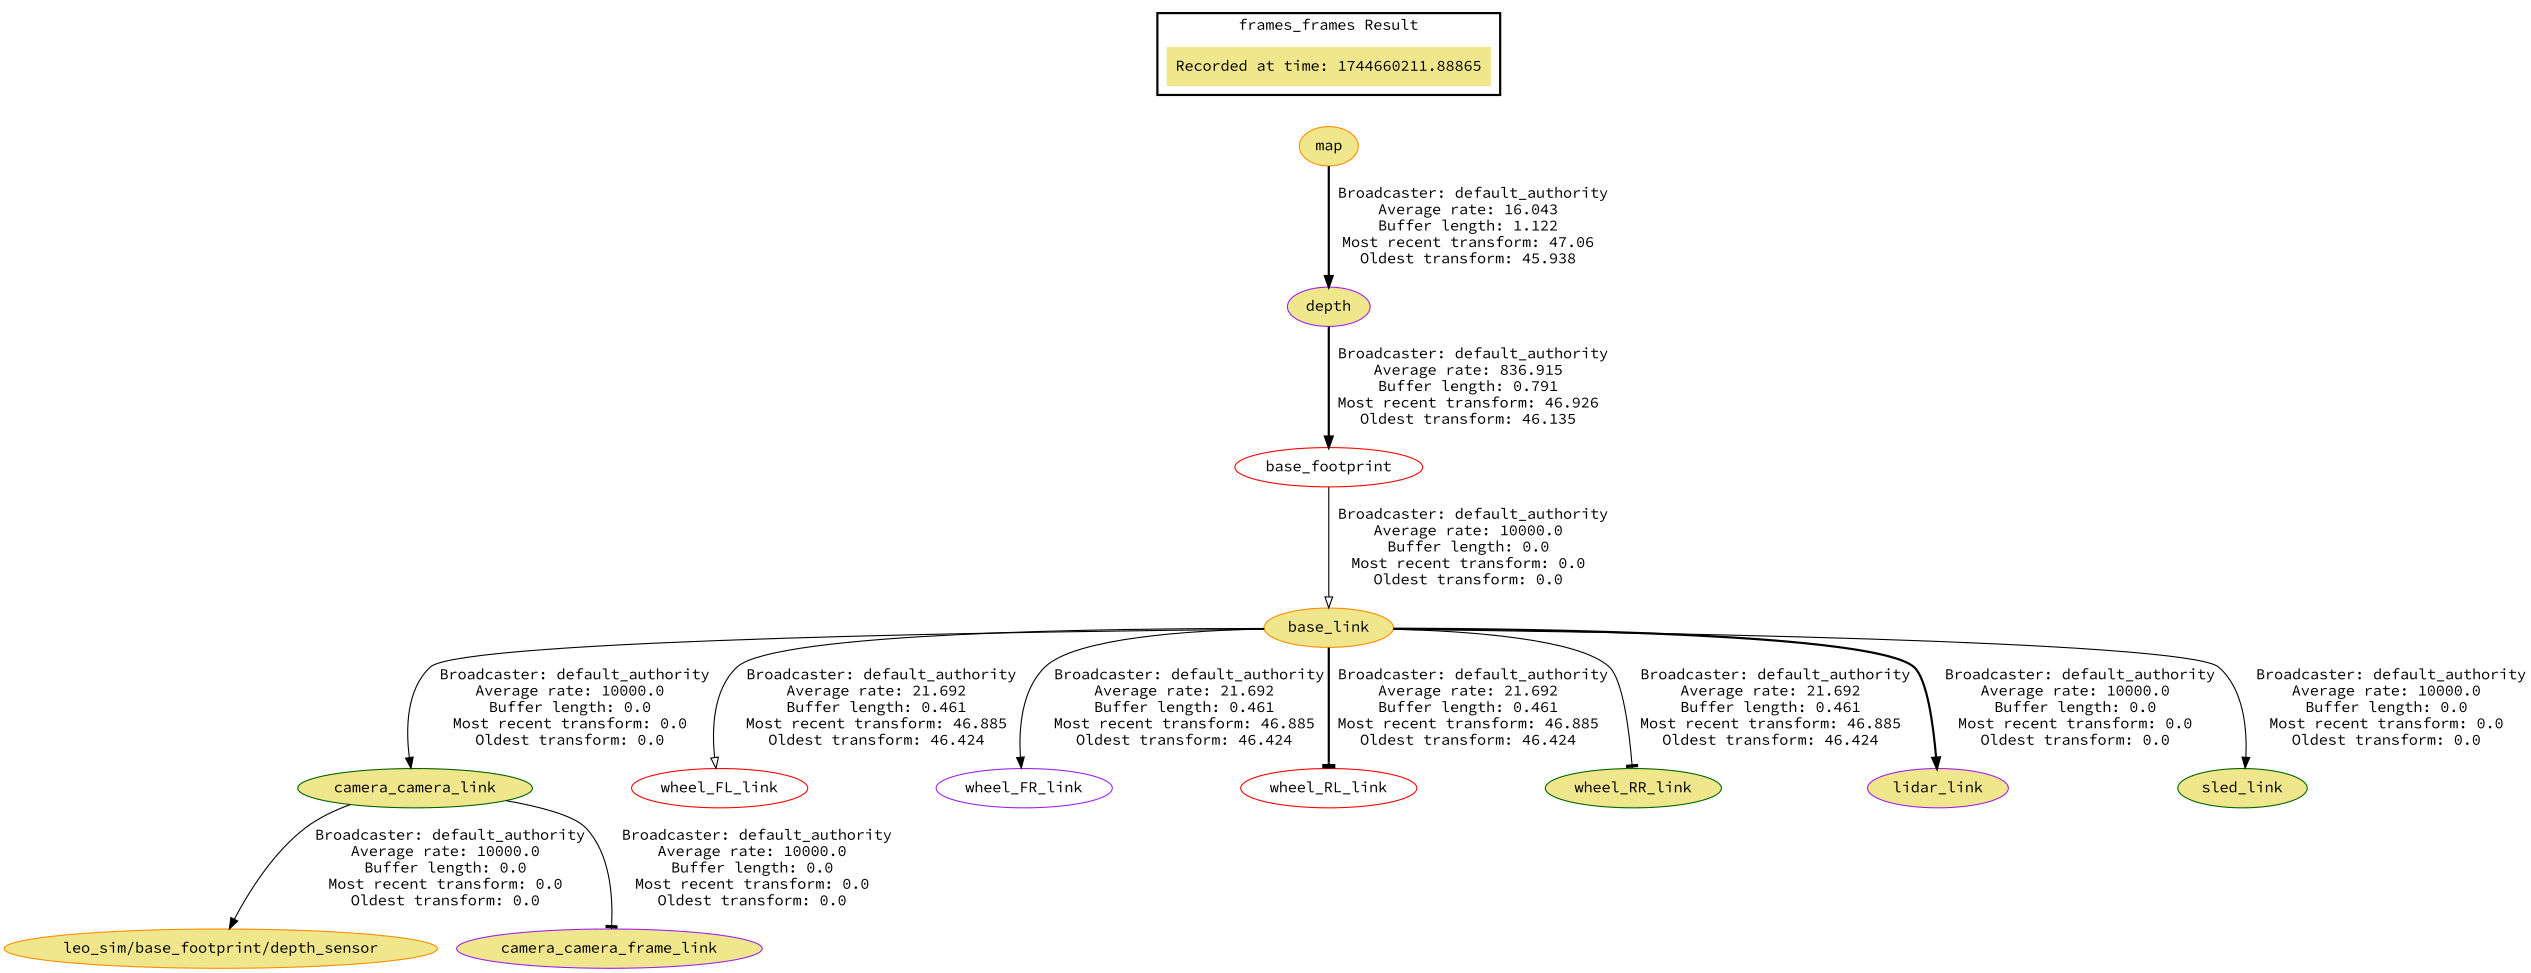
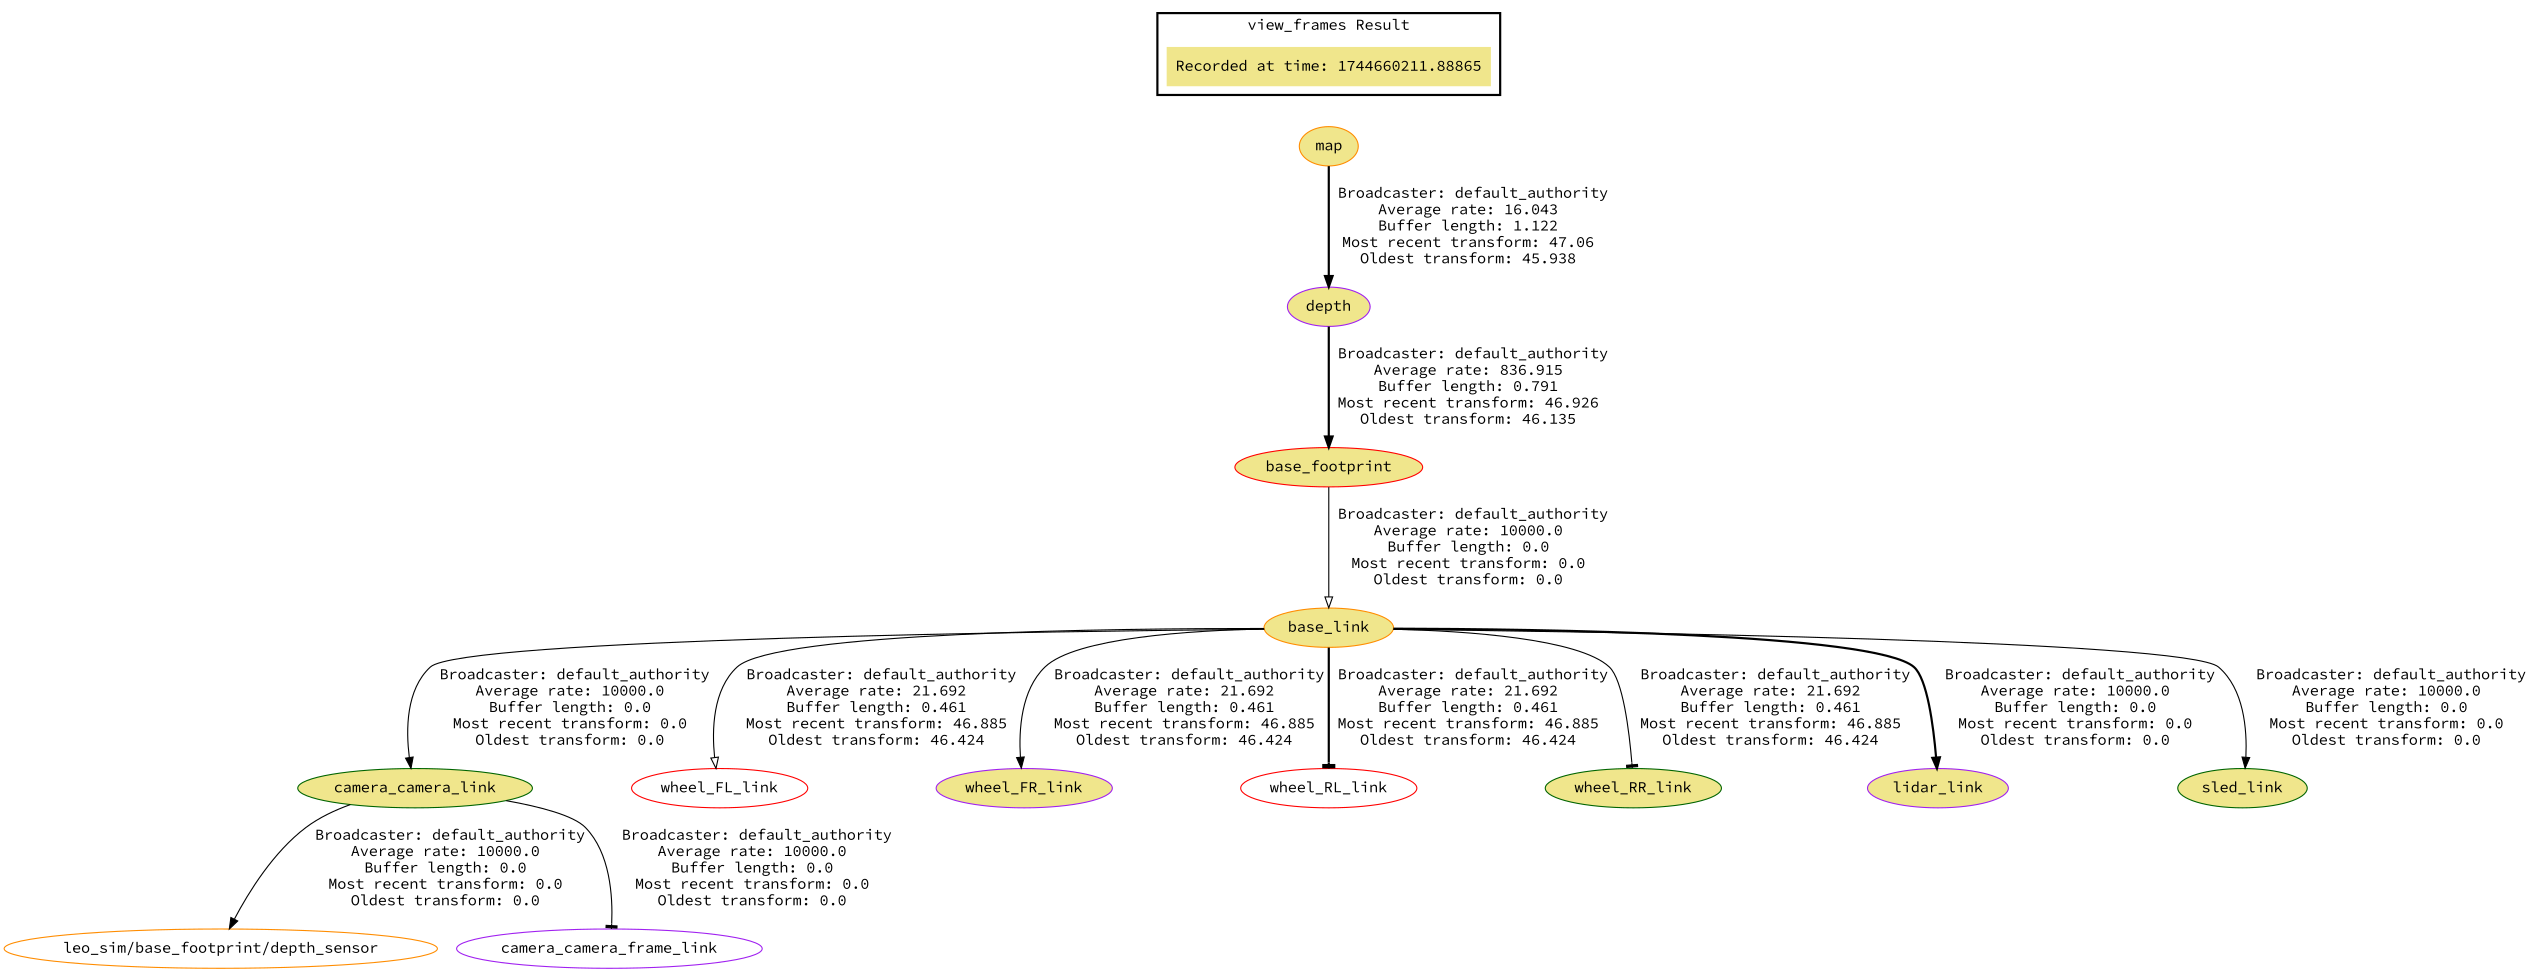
  digraph {
    fontname="Source Code Pro"
    node [color=darkgreen fillcolor=khaki fontname="Source Code Pro" style=filled]
    edge [fontname="Source Code Pro" style=solid arrowhead=normal]
    "Recorded at time: 1744660211.88865" [shape=plaintext]
    map [color=darkorange]
    n3 [color=purple label=depth]
-   base_footprint [color=red fillcolor=white]
+   base_footprint [color=red]
    base_link [color=darkorange]
-   "leo_sim/base_footprint/depth_sensor" [color=darkorange]
+   "leo_sim/base_footprint/depth_sensor" [color=darkorange fillcolor=white]
    camera_camera_link
-   camera_camera_frame_link [color=purple]
+   camera_camera_frame_link [color=purple fillcolor=white]
    wheel_FL_link [color=red fillcolor=white]
-   wheel_FR_link [color=purple fillcolor=white]
+   wheel_FR_link [color=purple]
    wheel_RL_link [color=red fillcolor=white]
    wheel_RR_link
    lidar_link [color=purple]
    sled_link
    subgraph cluster_1 {
      color=black
-     label="frames_frames Result"
+     label="view_frames Result"
      style=bold
      "Recorded at time: 1744660211.88865"
    }
    "Recorded at time: 1744660211.88865" -> map [style=invis arrowhead=""]
    map -> n3 [label=" Broadcaster: default_authority\nAverage rate: 16.043\nBuffer length: 1.122\nMost recent transform: 47.06\nOldest transform: 45.938\n" style=bold]
    n3 -> base_footprint [label=" Broadcaster: default_authority\nAverage rate: 836.915\nBuffer length: 0.791\nMost recent transform: 46.926\nOldest transform: 46.135\n" style=bold]
    base_footprint -> base_link [arrowhead=onormal label=" Broadcaster: default_authority\nAverage rate: 10000.0\nBuffer length: 0.0\nMost recent transform: 0.0\nOldest transform: 0.0\n"]
    base_link -> camera_camera_link [label=" Broadcaster: default_authority\nAverage rate: 10000.0\nBuffer length: 0.0\nMost recent transform: 0.0\nOldest transform: 0.0\n"]
    base_link -> wheel_FL_link [arrowhead=onormal label=" Broadcaster: default_authority\nAverage rate: 21.692\nBuffer length: 0.461\nMost recent transform: 46.885\nOldest transform: 46.424\n"]
    base_link -> wheel_FR_link [label=" Broadcaster: default_authority\nAverage rate: 21.692\nBuffer length: 0.461\nMost recent transform: 46.885\nOldest transform: 46.424\n"]
    base_link -> wheel_RL_link [arrowhead=tee label=" Broadcaster: default_authority\nAverage rate: 21.692\nBuffer length: 0.461\nMost recent transform: 46.885\nOldest transform: 46.424\n" style=bold]
    base_link -> wheel_RR_link [arrowhead=tee label=" Broadcaster: default_authority\nAverage rate: 21.692\nBuffer length: 0.461\nMost recent transform: 46.885\nOldest transform: 46.424\n"]
    base_link -> lidar_link [label=" Broadcaster: default_authority\nAverage rate: 10000.0\nBuffer length: 0.0\nMost recent transform: 0.0\nOldest transform: 0.0\n" style=bold]
    base_link -> sled_link [label=" Broadcaster: default_authority\nAverage rate: 10000.0\nBuffer length: 0.0\nMost recent transform: 0.0\nOldest transform: 0.0\n"]
    camera_camera_link -> "leo_sim/base_footprint/depth_sensor" [label=" Broadcaster: default_authority\nAverage rate: 10000.0\nBuffer length: 0.0\nMost recent transform: 0.0\nOldest transform: 0.0\n"]
    camera_camera_link -> camera_camera_frame_link [arrowhead=tee label=" Broadcaster: default_authority\nAverage rate: 10000.0\nBuffer length: 0.0\nMost recent transform: 0.0\nOldest transform: 0.0\n"]
  }
